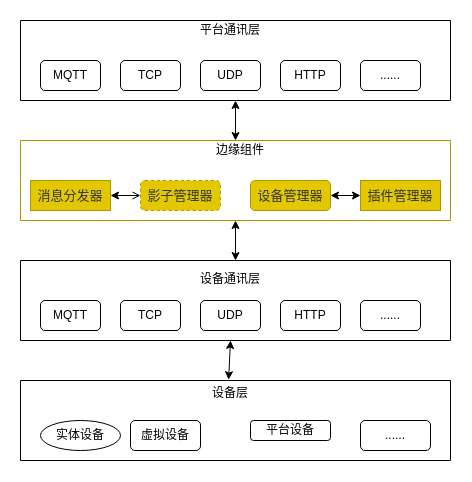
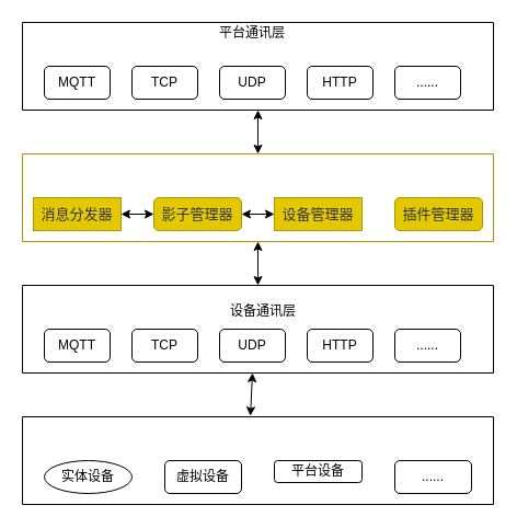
  <mxCell id="0" />
  <mxCell id="1" parent="0" />
  <mxCell id="2" value="" style="swimlane;startSize=0;" parent="1" vertex="1"><mxGeometry x="20" y="20" width="430" height="80" as="geometry" /></mxCell>
  <mxCell id="3" value="平台通讯层" style="text;html=1;strokeColor=none;fillColor=none;align=center;verticalAlign=middle;whiteSpace=wrap;rounded=0;" parent="2" vertex="1"><mxGeometry x="160" width="100" height="20" as="geometry" /></mxCell>
  <mxCell id="4" value="&lt;span&gt;MQTT&lt;/span&gt;" style="rounded=1;whiteSpace=wrap;html=1;" parent="2" vertex="1"><mxGeometry x="20" y="40" width="60" height="30" as="geometry" /></mxCell>
  <mxCell id="5" value="&lt;span&gt;TCP&lt;/span&gt;" style="rounded=1;whiteSpace=wrap;html=1;" parent="2" vertex="1"><mxGeometry x="100" y="40" width="60" height="30" as="geometry" /></mxCell>
  <mxCell id="6" value="&lt;span&gt;UDP&lt;/span&gt;" style="rounded=1;whiteSpace=wrap;html=1;" parent="2" vertex="1"><mxGeometry x="180" y="40" width="60" height="30" as="geometry" /></mxCell>
  <mxCell id="7" value="&lt;span&gt;HTTP&lt;/span&gt;" style="rounded=1;whiteSpace=wrap;html=1;" parent="2" vertex="1"><mxGeometry x="260" y="40" width="60" height="30" as="geometry" /></mxCell>
  <mxCell id="8" value="......" style="rounded=1;whiteSpace=wrap;html=1;" parent="2" vertex="1"><mxGeometry x="340" y="40" width="60" height="30" as="geometry" /></mxCell>
  <mxCell id="9" value="" style="swimlane;startSize=0;swimlaneFillColor=none;rounded=0;shadow=0;sketch=0;strokeColor=#B09500;fillColor=#e3c800;fontColor=#000000;glass=0;swimlaneLine=1;horizontal=1;separatorColor=none;connectable=1;allowArrows=1;portConstraintRotation=0;noLabel=0;overflow=visible;" parent="1" vertex="1"><mxGeometry x="20" y="140" width="430" height="80" as="geometry"><mxRectangle x="170" y="200" width="50" height="40" as="alternateBounds" /></mxGeometry></mxCell>
- <mxCell id="10" value="边缘组件" style="text;html=1;strokeColor=none;fillColor=none;align=center;verticalAlign=middle;whiteSpace=wrap;rounded=0;" parent="9" vertex="1"><mxGeometry x="170" width="100" height="20" as="geometry" /></mxCell>
  <mxCell id="11" value="&lt;span style=&quot;color: rgb(50 , 50 , 50) ; font-size: 13px ; background-color: rgba(255 , 255 , 255 , 0.01)&quot;&gt;消息分发器&lt;/span&gt;" style="whiteSpace=wrap;html=1;fillColor=#e3c800;fontColor=#000000;strokeColor=#B09500;rounded=0;" parent="9" vertex="1"><mxGeometry x="10" y="40" width="80" height="30" as="geometry" /></mxCell>
- <mxCell id="12" value="&lt;span style=&quot;color: rgb(50 , 50 , 50) ; font-size: 13px ; background-color: rgba(255 , 255 , 255 , 0.01)&quot;&gt;影子管理器&lt;/span&gt;" style="rounded=1;whiteSpace=wrap;html=1;fillColor=#e3c800;fontColor=#000000;strokeColor=#B09500;dashed=1;" parent="9" vertex="1"><mxGeometry x="120" y="40" width="80" height="30" as="geometry" /></mxCell>
- <mxCell id="13" value="&lt;span style=&quot;color: rgb(50 , 50 , 50) ; font-size: 13px ; background-color: rgba(255 , 255 , 255 , 0.01)&quot;&gt;设备管理器&lt;/span&gt;" style="rounded=1;whiteSpace=wrap;html=1;fillColor=#e3c800;fontColor=#000000;strokeColor=#B09500;" parent="9" vertex="1"><mxGeometry x="230" y="40" width="80" height="30" as="geometry" /></mxCell>
- <mxCell id="14" value="&lt;span style=&quot;color: rgb(50 , 50 , 50) ; font-size: 13px ; background-color: rgba(255 , 255 , 255 , 0.01)&quot;&gt;插件管理器&lt;/span&gt;" style="whiteSpace=wrap;html=1;fillColor=#e3c800;fontColor=#000000;strokeColor=#B09500;rounded=0;" parent="9" vertex="1"><mxGeometry x="340" y="40" width="80" height="30" as="geometry" /></mxCell>
- <mxCell id="15" value="" style="endArrow=open;startArrow=classic;html=1;strokeColor=default;exitX=1;exitY=0.5;exitDx=0;exitDy=0;entryX=0;entryY=0.5;entryDx=0;entryDy=0;" parent="9" source="11" target="12" edge="1"><mxGeometry width="50" height="50" relative="1" as="geometry"><mxPoint x="100" y="100" as="sourcePoint" /><mxPoint x="150" y="50" as="targetPoint" /></mxGeometry></mxCell>
- <mxCell id="17" value="" style="endArrow=classic;startArrow=classic;html=1;strokeColor=default;exitX=1;exitY=0.5;exitDx=0;exitDy=0;" parent="9" source="13" target="14" edge="1"><mxGeometry width="50" height="50" relative="1" as="geometry"><mxPoint x="210" y="65" as="sourcePoint" /><mxPoint x="240" y="65" as="targetPoint" /></mxGeometry></mxCell>
+ <mxCell id="12" value="&lt;span style=&quot;color: rgb(50 , 50 , 50) ; font-size: 13px ; background-color: rgba(255 , 255 , 255 , 0.01)&quot;&gt;影子管理器&lt;/span&gt;" style="rounded=1;whiteSpace=wrap;html=1;fillColor=#e3c800;fontColor=#000000;strokeColor=#B09500;" parent="9" vertex="1"><mxGeometry x="120" y="40" width="80" height="30" as="geometry" /></mxCell>
+ <mxCell id="13" value="&lt;span style=&quot;color: rgb(50 , 50 , 50) ; font-size: 13px ; background-color: rgba(255 , 255 , 255 , 0.01)&quot;&gt;设备管理器&lt;/span&gt;" style="whiteSpace=wrap;html=1;fillColor=#e3c800;fontColor=#000000;strokeColor=#B09500;rounded=0;" parent="9" vertex="1"><mxGeometry x="230" y="40" width="80" height="30" as="geometry" /></mxCell>
+ <mxCell id="14" value="&lt;span style=&quot;color: rgb(50 , 50 , 50) ; font-size: 13px ; background-color: rgba(255 , 255 , 255 , 0.01)&quot;&gt;插件管理器&lt;/span&gt;" style="rounded=1;whiteSpace=wrap;html=1;fillColor=#e3c800;fontColor=#000000;strokeColor=#B09500;" parent="9" vertex="1"><mxGeometry x="340" y="40" width="80" height="30" as="geometry" /></mxCell>
+ <mxCell id="15" value="" style="endArrow=classic;startArrow=classic;html=1;strokeColor=default;exitX=1;exitY=0.5;exitDx=0;exitDy=0;entryX=0;entryY=0.5;entryDx=0;entryDy=0;" parent="9" source="11" target="12" edge="1"><mxGeometry width="50" height="50" relative="1" as="geometry"><mxPoint x="100" y="100" as="sourcePoint" /><mxPoint x="150" y="50" as="targetPoint" /></mxGeometry></mxCell>
+ <mxCell id="16" value="" style="endArrow=classic;startArrow=classic;html=1;strokeColor=default;exitX=1;exitY=0.5;exitDx=0;exitDy=0;" parent="9" source="12" target="13" edge="1"><mxGeometry width="50" height="50" relative="1" as="geometry"><mxPoint x="100" y="65" as="sourcePoint" /><mxPoint x="130" y="65" as="targetPoint" /></mxGeometry></mxCell>
  <mxCell id="18" value="" style="endArrow=classic;startArrow=classic;html=1;strokeColor=default;entryX=0.5;entryY=1;entryDx=0;entryDy=0;exitX=0.5;exitY=0;exitDx=0;exitDy=0;" parent="1" source="9" target="2" edge="1"><mxGeometry width="50" height="50" relative="1" as="geometry"><mxPoint x="210" y="150" as="sourcePoint" /><mxPoint x="260" y="100" as="targetPoint" /></mxGeometry></mxCell>
  <mxCell id="19" value="" style="swimlane;startSize=0;" parent="1" vertex="1"><mxGeometry x="20" y="260" width="430" height="80" as="geometry" /></mxCell>
- <mxCell id="20" value="设备通讯层" style="text;html=1;strokeColor=none;fillColor=none;align=center;verticalAlign=middle;whiteSpace=wrap;rounded=0;imageAlign=center;" parent="19" vertex="1"><mxGeometry x="160" y="10" width="100" height="18" as="geometry" /></mxCell>
+ <mxCell id="20" value="设备通讯层" style="text;html=1;strokeColor=none;fillColor=none;align=center;verticalAlign=middle;whiteSpace=wrap;rounded=0;imageAlign=center;" parent="19" vertex="1"><mxGeometry x="170" y="15" width="100" height="18" as="geometry" /></mxCell>
  <mxCell id="21" value="&lt;span&gt;MQTT&lt;/span&gt;" style="rounded=1;whiteSpace=wrap;html=1;" parent="19" vertex="1"><mxGeometry x="20" y="40" width="60" height="30" as="geometry" /></mxCell>
  <mxCell id="22" value="&lt;span&gt;TCP&lt;/span&gt;" style="rounded=1;whiteSpace=wrap;html=1;" parent="19" vertex="1"><mxGeometry x="100" y="40" width="60" height="30" as="geometry" /></mxCell>
  <mxCell id="23" value="&lt;span&gt;UDP&lt;/span&gt;" style="rounded=1;whiteSpace=wrap;html=1;" parent="19" vertex="1"><mxGeometry x="180" y="40" width="60" height="30" as="geometry" /></mxCell>
  <mxCell id="24" value="&lt;span&gt;HTTP&lt;/span&gt;" style="rounded=1;whiteSpace=wrap;html=1;" parent="19" vertex="1"><mxGeometry x="260" y="40" width="60" height="30" as="geometry" /></mxCell>
  <mxCell id="25" value="......" style="rounded=1;whiteSpace=wrap;html=1;" parent="19" vertex="1"><mxGeometry x="340" y="40" width="60" height="30" as="geometry" /></mxCell>
  <mxCell id="26" value="" style="endArrow=classic;startArrow=classic;html=1;strokeColor=default;entryX=0.5;entryY=1;entryDx=0;entryDy=0;exitX=0.5;exitY=0;exitDx=0;exitDy=0;" parent="1" source="19" target="9" edge="1"><mxGeometry width="50" height="50" relative="1" as="geometry"><mxPoint x="240" y="290" as="sourcePoint" /><mxPoint x="240" y="230" as="targetPoint" /></mxGeometry></mxCell>
  <mxCell id="27" value="" style="swimlane;startSize=0;" parent="1" vertex="1"><mxGeometry x="20" y="380" width="430" height="80" as="geometry"><mxRectangle x="170" y="430" width="50" height="40" as="alternateBounds" /></mxGeometry></mxCell>
- <mxCell id="28" value="设备层" style="text;html=1;strokeColor=none;fillColor=none;align=center;verticalAlign=middle;whiteSpace=wrap;rounded=0;imageAlign=center;" parent="27" vertex="1"><mxGeometry x="160" width="100" height="25" as="geometry" /></mxCell>
  <mxCell id="29" value="实体设备" style="ellipse;whiteSpace=wrap;html=1;" parent="27" vertex="1"><mxGeometry x="20" y="40" width="80" height="30" as="geometry" /></mxCell>
- <mxCell id="30" value="虚拟设备" style="rounded=1;whiteSpace=wrap;html=1;" parent="27" vertex="1"><mxGeometry x="110" y="40" width="70" height="30" as="geometry" /></mxCell>
+ <mxCell id="30" value="虚拟设备" style="rounded=1;whiteSpace=wrap;html=1;" parent="27" vertex="1"><mxGeometry x="130" y="40" width="70" height="30" as="geometry" /></mxCell>
  <mxCell id="31" value="平台设备" style="rounded=1;whiteSpace=wrap;html=1;" parent="27" vertex="1"><mxGeometry x="230" y="40" width="80" height="20" as="geometry" /></mxCell>
  <mxCell id="32" value="......" style="rounded=1;whiteSpace=wrap;html=1;" parent="27" vertex="1"><mxGeometry x="340" y="40" width="70" height="30" as="geometry" /></mxCell>
  <mxCell id="33" value="" style="endArrow=classic;startArrow=classic;html=1;strokeColor=default;entryX=0.5;entryY=1;entryDx=0;entryDy=0;exitX=0.484;exitY=-0.01;exitDx=0;exitDy=0;exitPerimeter=0;" parent="1" source="27" edge="1"><mxGeometry width="50" height="50" relative="1" as="geometry"><mxPoint x="230" y="380" as="sourcePoint" /><mxPoint x="230" y="340" as="targetPoint" /></mxGeometry></mxCell>
